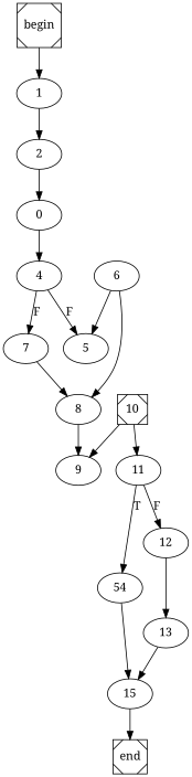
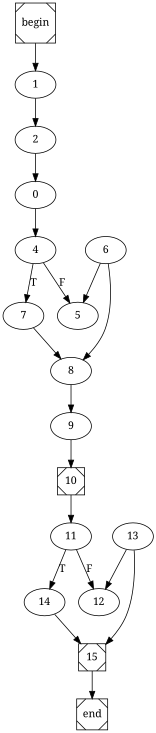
  digraph {
    fontname="Noto Serif"
    node [fontname="Noto Serif"]
    edge [fontname="Noto Serif"]
    begin [shape=Msquare]
    1
    2
    end [shape=Msquare]
    n5 [label=0]
    4
    7
    5
    8
    9
    6
    10 [shape=Msquare]
    11
-   14 [label=54]
+   14
    12
-   15
+   15 [shape=Msquare]
    13
    begin -> 1
    1 -> 2
    2 -> n5
    n5 -> 4
-   4 -> 7 [label=F]
+   4 -> 7 [label=T]
    4 -> 5 [label=F]
    7 -> 8
    8 -> 9
-   10 -> 9
+   9 -> 10
    6 -> 5
    6 -> 8
    10 -> 11
    11 -> 14 [label=T]
    11 -> 12 [label=F]
    14 -> 15
-   12 -> 13
+   13 -> 12
    15 -> end
    13 -> 15
  }
